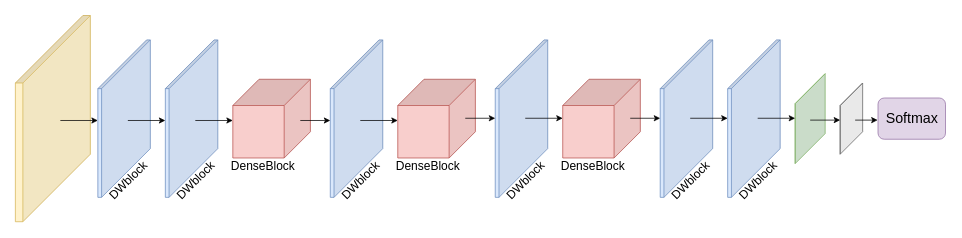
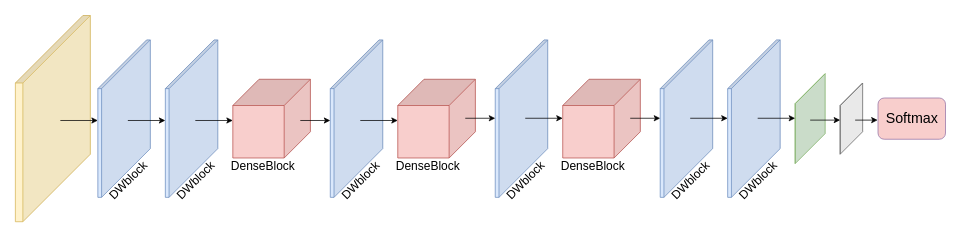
  <mxCell id="0" />
  <mxCell id="1" parent="0" />
  <mxCell id="2" value="" style="shape=cube;whiteSpace=wrap;html=1;boundedLbl=1;backgroundOutline=1;darkOpacity=0.05;darkOpacity2=0.1;size=90;rotation=-180;direction=north;fillColor=#fff2cc;strokeColor=#d6b656;" vertex="1" parent="1"><mxGeometry x="20" y="20" width="100" height="275" as="geometry" /></mxCell>
  <mxCell id="3" value="" style="edgeStyle=orthogonalEdgeStyle;rounded=0;orthogonalLoop=1;jettySize=auto;html=1;" edge="1" parent="1"><mxGeometry relative="1" as="geometry"><mxPoint x="80" y="160" as="sourcePoint" /><mxPoint x="130" y="160" as="targetPoint" /><Array as="points" /></mxGeometry></mxCell>
  <mxCell id="4" value="" style="shape=cube;whiteSpace=wrap;html=1;boundedLbl=1;backgroundOutline=1;darkOpacity=0.05;darkOpacity2=0.1;size=65;rotation=-180;direction=north;fillColor=#dae8fc;strokeColor=#6c8ebf;" vertex="1" parent="1"><mxGeometry x="130" y="52.5" width="70" height="210" as="geometry" /></mxCell>
  <mxCell id="5" value="" style="edgeStyle=orthogonalEdgeStyle;rounded=0;orthogonalLoop=1;jettySize=auto;html=1;jumpSize=6;" edge="1" parent="1"><mxGeometry relative="1" as="geometry"><mxPoint x="170" y="159.5" as="sourcePoint" /><mxPoint x="220" y="160" as="targetPoint" /><Array as="points"><mxPoint x="220" y="160" /><mxPoint x="220" y="160" /></Array></mxGeometry></mxCell>
  <mxCell id="6" value="" style="shape=cube;whiteSpace=wrap;html=1;boundedLbl=1;backgroundOutline=1;darkOpacity=0.05;darkOpacity2=0.1;size=65;rotation=-180;direction=north;fillColor=#dae8fc;strokeColor=#6c8ebf;" vertex="1" parent="1"><mxGeometry x="220" y="52.5" width="70" height="210" as="geometry" /></mxCell>
  <mxCell id="7" value="" style="shape=cube;whiteSpace=wrap;html=1;boundedLbl=1;backgroundOutline=1;darkOpacity=0.05;darkOpacity2=0.1;size=35;rotation=-180;direction=north;fillColor=#f8cecc;strokeColor=#b85450;" vertex="1" parent="1"><mxGeometry x="310" y="105" width="103.5" height="105" as="geometry" /></mxCell>
  <mxCell id="8" value="" style="shape=cube;whiteSpace=wrap;html=1;boundedLbl=1;backgroundOutline=1;darkOpacity=0.05;darkOpacity2=0.1;size=35;rotation=-180;direction=north;fillColor=#f8cecc;strokeColor=#b85450;" vertex="1" parent="1"><mxGeometry x="530" y="105" width="103.5" height="105" as="geometry" /></mxCell>
  <mxCell id="9" value="" style="shape=cube;whiteSpace=wrap;html=1;boundedLbl=1;backgroundOutline=1;darkOpacity=0.05;darkOpacity2=0.1;size=65;rotation=-180;direction=north;fillColor=#dae8fc;strokeColor=#6c8ebf;" vertex="1" parent="1"><mxGeometry x="440" y="52.5" width="70" height="210" as="geometry" /></mxCell>
  <mxCell id="10" value="" style="shape=cube;whiteSpace=wrap;html=1;boundedLbl=1;backgroundOutline=1;darkOpacity=0.05;darkOpacity2=0.1;size=65;rotation=-180;direction=north;fillColor=#dae8fc;strokeColor=#6c8ebf;" vertex="1" parent="1"><mxGeometry x="660" y="52.5" width="70" height="210" as="geometry" /></mxCell>
  <mxCell id="11" value="" style="shape=cube;whiteSpace=wrap;html=1;boundedLbl=1;backgroundOutline=1;darkOpacity=0.05;darkOpacity2=0.1;size=35;rotation=-180;direction=north;fillColor=#f8cecc;strokeColor=#b85450;" vertex="1" parent="1"><mxGeometry x="750" y="105" width="103.5" height="105" as="geometry" /></mxCell>
  <mxCell id="12" value="" style="shape=cube;whiteSpace=wrap;html=1;boundedLbl=1;backgroundOutline=1;darkOpacity=0.05;darkOpacity2=0.1;size=65;rotation=-180;direction=north;fillColor=#dae8fc;strokeColor=#6c8ebf;" vertex="1" parent="1"><mxGeometry x="880" y="52.5" width="70" height="210" as="geometry" /></mxCell>
  <mxCell id="13" value="" style="shape=cube;whiteSpace=wrap;html=1;boundedLbl=1;backgroundOutline=1;darkOpacity=0.05;darkOpacity2=0.1;size=65;rotation=-180;direction=north;fillColor=#dae8fc;strokeColor=#6c8ebf;" vertex="1" parent="1"><mxGeometry x="970" y="52.5" width="70" height="210" as="geometry" /></mxCell>
  <mxCell id="14" value="" style="shape=cube;whiteSpace=wrap;html=1;boundedLbl=1;backgroundOutline=1;darkOpacity=0.05;darkOpacity2=0.1;size=65;rotation=-180;direction=north;fillColor=#d5e8d4;strokeColor=#82b366;" vertex="1" parent="1"><mxGeometry x="1060" y="97.5" width="40" height="120" as="geometry" /></mxCell>
  <mxCell id="15" value="" style="shape=cube;whiteSpace=wrap;html=1;boundedLbl=1;backgroundOutline=1;darkOpacity=0.05;darkOpacity2=0.1;size=65;rotation=-180;direction=north;fillColor=#f5f5f5;strokeColor=#666666;fontColor=#333333;" vertex="1" parent="1"><mxGeometry x="1120" y="110" width="30" height="95" as="geometry" /></mxCell>
- <mxCell id="16" value="&lt;font style=&quot;font-size: 19px&quot;&gt;Softmax&lt;/font&gt;" style="rounded=1;whiteSpace=wrap;html=1;fillColor=#e1d5e7;strokeColor=#9673a6;" vertex="1" parent="1"><mxGeometry x="1170.5" y="130" width="90" height="55" as="geometry" /></mxCell>
+ <mxCell id="16" value="&lt;font style=&quot;font-size: 19px&quot;&gt;Softmax&lt;/font&gt;" style="rounded=1;whiteSpace=wrap;html=1;fillColor=#f8cecc;strokeColor=#9673a6;" vertex="1" parent="1"><mxGeometry x="1170.5" y="130" width="90" height="55" as="geometry" /></mxCell>
  <mxCell id="17" value="&lt;font style=&quot;font-size: 16px&quot;&gt;DWblock&lt;/font&gt;" style="text;html=1;align=center;verticalAlign=middle;resizable=0;points=[];autosize=1;strokeColor=none;fillColor=none;rotation=-45;" vertex="1" parent="1"><mxGeometry x="130" y="230" width="80" height="20" as="geometry" /></mxCell>
  <mxCell id="18" value="" style="edgeStyle=orthogonalEdgeStyle;rounded=0;orthogonalLoop=1;jettySize=auto;html=1;jumpSize=6;" edge="1" parent="1"><mxGeometry relative="1" as="geometry"><mxPoint x="260" y="160" as="sourcePoint" /><mxPoint x="310" y="160" as="targetPoint" /><Array as="points"><mxPoint x="310" y="160" /><mxPoint x="310" y="160" /></Array></mxGeometry></mxCell>
  <mxCell id="19" value="" style="edgeStyle=orthogonalEdgeStyle;rounded=0;orthogonalLoop=1;jettySize=auto;html=1;jumpSize=6;" edge="1" parent="1"><mxGeometry relative="1" as="geometry"><mxPoint x="400" y="160" as="sourcePoint" /><mxPoint x="440" y="160" as="targetPoint" /><Array as="points"><mxPoint x="440" y="160" /><mxPoint x="440" y="160" /></Array></mxGeometry></mxCell>
  <mxCell id="20" value="" style="edgeStyle=orthogonalEdgeStyle;rounded=0;orthogonalLoop=1;jettySize=auto;html=1;jumpSize=6;" edge="1" parent="1"><mxGeometry relative="1" as="geometry"><mxPoint x="480" y="160" as="sourcePoint" /><mxPoint x="530" y="160" as="targetPoint" /><Array as="points"><mxPoint x="530" y="160" /><mxPoint x="530" y="160" /></Array></mxGeometry></mxCell>
  <mxCell id="21" value="" style="edgeStyle=orthogonalEdgeStyle;rounded=0;orthogonalLoop=1;jettySize=auto;html=1;jumpSize=6;" edge="1" parent="1"><mxGeometry relative="1" as="geometry"><mxPoint x="700" y="157" as="sourcePoint" /><mxPoint x="750" y="157" as="targetPoint" /><Array as="points"><mxPoint x="750" y="157" /><mxPoint x="750" y="157" /></Array></mxGeometry></mxCell>
  <mxCell id="22" value="" style="edgeStyle=orthogonalEdgeStyle;rounded=0;orthogonalLoop=1;jettySize=auto;html=1;jumpSize=6;" edge="1" parent="1"><mxGeometry relative="1" as="geometry"><mxPoint x="620" y="157" as="sourcePoint" /><mxPoint x="660" y="157" as="targetPoint" /><Array as="points"><mxPoint x="660" y="157" /><mxPoint x="660" y="157" /></Array></mxGeometry></mxCell>
  <mxCell id="23" value="" style="edgeStyle=orthogonalEdgeStyle;rounded=0;orthogonalLoop=1;jettySize=auto;html=1;jumpSize=6;" edge="1" parent="1"><mxGeometry relative="1" as="geometry"><mxPoint x="840" y="157" as="sourcePoint" /><mxPoint x="880" y="157" as="targetPoint" /><Array as="points"><mxPoint x="880" y="157" /><mxPoint x="880" y="157" /></Array></mxGeometry></mxCell>
  <mxCell id="24" value="" style="edgeStyle=orthogonalEdgeStyle;rounded=0;orthogonalLoop=1;jettySize=auto;html=1;jumpSize=6;" edge="1" parent="1"><mxGeometry relative="1" as="geometry"><mxPoint x="920" y="157" as="sourcePoint" /><mxPoint x="970" y="157" as="targetPoint" /><Array as="points"><mxPoint x="970" y="157" /><mxPoint x="970" y="157" /></Array></mxGeometry></mxCell>
  <mxCell id="25" value="" style="edgeStyle=orthogonalEdgeStyle;rounded=0;orthogonalLoop=1;jettySize=auto;html=1;jumpSize=6;" edge="1" parent="1"><mxGeometry relative="1" as="geometry"><mxPoint x="1010" y="157" as="sourcePoint" /><mxPoint x="1060" y="157" as="targetPoint" /><Array as="points"><mxPoint x="1060" y="157" /><mxPoint x="1060" y="157" /></Array></mxGeometry></mxCell>
  <mxCell id="26" value="" style="edgeStyle=orthogonalEdgeStyle;rounded=0;orthogonalLoop=1;jettySize=auto;html=1;jumpSize=6;" edge="1" parent="1"><mxGeometry relative="1" as="geometry"><mxPoint x="1080" y="159.5" as="sourcePoint" /><mxPoint x="1120" y="159.5" as="targetPoint" /><Array as="points"><mxPoint x="1120" y="159.5" /><mxPoint x="1120" y="159.5" /></Array></mxGeometry></mxCell>
  <mxCell id="27" value="" style="edgeStyle=orthogonalEdgeStyle;rounded=0;orthogonalLoop=1;jettySize=auto;html=1;jumpSize=6;" edge="1" parent="1"><mxGeometry relative="1" as="geometry"><mxPoint x="1140" y="160" as="sourcePoint" /><mxPoint x="1170" y="159.5" as="targetPoint" /><Array as="points"><mxPoint x="1170" y="159.5" /><mxPoint x="1170" y="159.5" /></Array></mxGeometry></mxCell>
  <mxCell id="28" value="&lt;font style=&quot;font-size: 16px&quot;&gt;DWblock&lt;/font&gt;" style="text;html=1;align=center;verticalAlign=middle;resizable=0;points=[];autosize=1;strokeColor=none;fillColor=none;rotation=-45;" vertex="1" parent="1"><mxGeometry x="220" y="230" width="80" height="20" as="geometry" /></mxCell>
  <mxCell id="29" value="&lt;font style=&quot;font-size: 16px&quot;&gt;DWblock&lt;/font&gt;" style="text;html=1;align=center;verticalAlign=middle;resizable=0;points=[];autosize=1;strokeColor=none;fillColor=none;rotation=-45;" vertex="1" parent="1"><mxGeometry x="440" y="230" width="80" height="20" as="geometry" /></mxCell>
  <mxCell id="30" value="&lt;font style=&quot;font-size: 16px&quot;&gt;DWblock&lt;/font&gt;" style="text;html=1;align=center;verticalAlign=middle;resizable=0;points=[];autosize=1;strokeColor=none;fillColor=none;rotation=-45;" vertex="1" parent="1"><mxGeometry x="660" y="230" width="80" height="20" as="geometry" /></mxCell>
  <mxCell id="31" value="&lt;font style=&quot;font-size: 16px&quot;&gt;DWblock&lt;/font&gt;" style="text;html=1;align=center;verticalAlign=middle;resizable=0;points=[];autosize=1;strokeColor=none;fillColor=none;rotation=-45;" vertex="1" parent="1"><mxGeometry x="880" y="230" width="80" height="20" as="geometry" /></mxCell>
  <mxCell id="32" value="&lt;font style=&quot;font-size: 16px&quot;&gt;DWblock&lt;/font&gt;" style="text;html=1;align=center;verticalAlign=middle;resizable=0;points=[];autosize=1;strokeColor=none;fillColor=none;rotation=-45;" vertex="1" parent="1"><mxGeometry x="970" y="230" width="80" height="20" as="geometry" /></mxCell>
  <mxCell id="33" value="DenseBlock" style="text;html=1;align=center;verticalAlign=middle;resizable=0;points=[];autosize=1;strokeColor=none;fillColor=none;fontSize=16;" vertex="1" parent="1"><mxGeometry x="300" y="210" width="100" height="20" as="geometry" /></mxCell>
  <mxCell id="34" value="DenseBlock" style="text;html=1;align=center;verticalAlign=middle;resizable=0;points=[];autosize=1;strokeColor=none;fillColor=none;fontSize=16;" vertex="1" parent="1"><mxGeometry x="520" y="210" width="100" height="20" as="geometry" /></mxCell>
  <mxCell id="35" value="DenseBlock" style="text;html=1;align=center;verticalAlign=middle;resizable=0;points=[];autosize=1;strokeColor=none;fillColor=none;fontSize=16;" vertex="1" parent="1"><mxGeometry x="740" y="210" width="100" height="20" as="geometry" /></mxCell>
